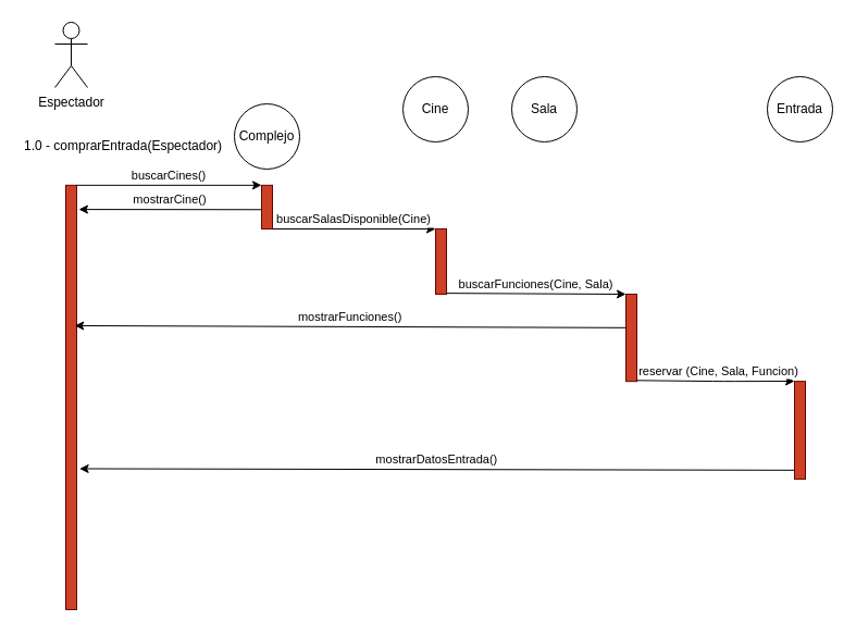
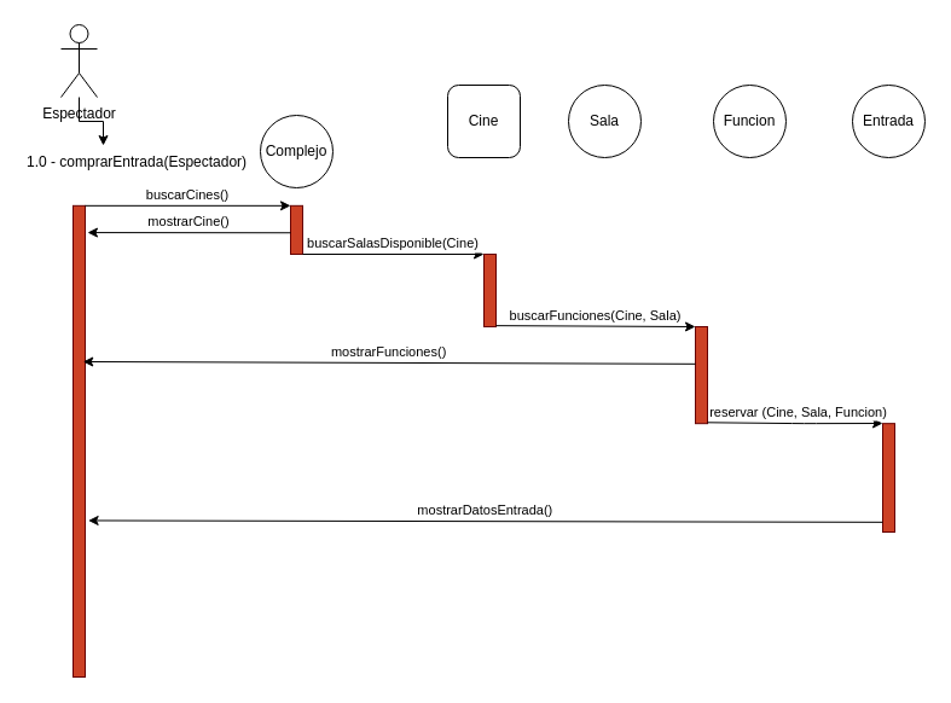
  <mxCell id="0" />
  <mxCell id="1" parent="0" />
  <mxCell id="2" value="Espectador&lt;div&gt;&lt;br&gt;&lt;/div&gt;" style="shape=umlActor;verticalLabelPosition=bottom;verticalAlign=top;html=1;outlineConnect=0;" parent="1" vertex="1"><mxGeometry x="50" y="20" width="30" height="60" as="geometry" /></mxCell>
+ <mxCell id="3" value="" style="edgeStyle=orthogonalEdgeStyle;rounded=0;orthogonalLoop=1;jettySize=auto;html=1;" parent="1" source="2" target="6" edge="1"><mxGeometry relative="1" as="geometry" /></mxCell>
  <mxCell id="4" value="Sala" style="ellipse;whiteSpace=wrap;html=1;aspect=fixed;" parent="1" vertex="1"><mxGeometry x="470" y="70" width="60" height="60" as="geometry" /></mxCell>
  <mxCell id="5" value="" style="fillColor=#CC4125;strokeColor=#660000" parent="1" vertex="1"><mxGeometry x="240" y="169.83" width="10" height="40.17" as="geometry" /></mxCell>
  <mxCell id="6" value="1.0 - comprarEntrada(Espectador)" style="text;align=left" parent="1" vertex="1"><mxGeometry x="20" y="120" width="130" height="26" as="geometry" /></mxCell>
  <mxCell id="7" value="" style="fillColor=#CC4125;strokeColor=#660000" parent="1" vertex="1"><mxGeometry x="60" y="169.83" width="10" height="390.17" as="geometry" /></mxCell>
  <mxCell id="8" value="" style="fillColor=#CC4125;strokeColor=#660000" parent="1" vertex="1"><mxGeometry x="400" y="210" width="10" height="60" as="geometry" /></mxCell>
  <mxCell id="9" value="" style="fillColor=#CC4125;strokeColor=#660000" parent="1" vertex="1"><mxGeometry x="575" y="270" width="10" height="80.17" as="geometry" /></mxCell>
  <mxCell id="10" value="Entrada" style="ellipse;whiteSpace=wrap;html=1;aspect=fixed;" parent="1" vertex="1"><mxGeometry x="705" y="70" width="60" height="60" as="geometry" /></mxCell>
+ <mxCell id="11" value="Funcion" style="ellipse;whiteSpace=wrap;html=1;aspect=fixed;" parent="1" vertex="1"><mxGeometry x="590" y="70" width="60" height="60" as="geometry" /></mxCell>
  <mxCell id="12" value="mostrarCine()" style="edgeStyle=none;verticalLabelPosition=top;verticalAlign=bottom;entryX=1.196;entryY=0.057;entryDx=0;entryDy=0;entryPerimeter=0;exitX=0.179;exitY=0.558;exitDx=0;exitDy=0;exitPerimeter=0;" parent="1" target="7" edge="1"><mxGeometry width="100" height="100" as="geometry"><mxPoint x="240" y="192.245" as="sourcePoint" /><mxPoint x="68.21" y="192.73" as="targetPoint" /><Array as="points" /><mxPoint as="offset" /></mxGeometry></mxCell>
  <mxCell id="13" value="buscarSalasDisponible(Cine)" style="edgeStyle=none;verticalLabelPosition=top;verticalAlign=bottom;exitX=1;exitY=0;exitDx=0;exitDy=0;" parent="1" edge="1"><mxGeometry width="100" height="100" as="geometry"><mxPoint x="250" y="210" as="sourcePoint" /><mxPoint x="400" y="210" as="targetPoint" /><mxPoint as="offset" /></mxGeometry></mxCell>
  <mxCell id="14" value="buscarFunciones(Cine, Sala)" style="edgeStyle=none;verticalLabelPosition=top;verticalAlign=bottom;exitX=1;exitY=0;exitDx=0;exitDy=0;entryX=0;entryY=0;entryDx=0;entryDy=0;" parent="1" target="9" edge="1"><mxGeometry width="100" height="100" as="geometry"><mxPoint x="410" y="269.13" as="sourcePoint" /><mxPoint x="560" y="269.13" as="targetPoint" /><mxPoint as="offset" /></mxGeometry></mxCell>
  <mxCell id="15" value="mostrarFunciones()" style="edgeStyle=none;verticalLabelPosition=top;verticalAlign=bottom;entryX=0.826;entryY=0.331;entryDx=0;entryDy=0;entryPerimeter=0;exitX=0;exitY=0.5;exitDx=0;exitDy=0;" parent="1" target="7" edge="1"><mxGeometry width="100" height="100" as="geometry"><mxPoint x="575" y="300.83" as="sourcePoint" /><mxPoint x="248" y="299.83" as="targetPoint" /><Array as="points" /><mxPoint as="offset" /></mxGeometry></mxCell>
  <mxCell id="16" value="" style="fillColor=#CC4125;strokeColor=#660000" parent="1" vertex="1"><mxGeometry x="730" y="350.17" width="10" height="89.83" as="geometry" /></mxCell>
  <mxCell id="17" value="mostrarDatosEntrada()" style="edgeStyle=none;verticalLabelPosition=top;verticalAlign=bottom;entryX=1.261;entryY=0.668;entryDx=0;entryDy=0;entryPerimeter=0;exitX=0;exitY=0.5;exitDx=0;exitDy=0;" parent="1" target="7" edge="1"><mxGeometry width="100" height="100" as="geometry"><mxPoint x="730" y="431.83" as="sourcePoint" /><mxPoint x="223" y="430" as="targetPoint" /><Array as="points" /><mxPoint as="offset" /></mxGeometry></mxCell>
  <mxCell id="18" value="reservar (Cine, Sala, Funcion)" style="edgeStyle=none;verticalLabelPosition=top;verticalAlign=bottom;exitX=1;exitY=0;exitDx=0;exitDy=0;" parent="1" edge="1"><mxGeometry width="100" height="100" as="geometry"><mxPoint x="585" y="349.3" as="sourcePoint" /><mxPoint x="730" y="350" as="targetPoint" /><mxPoint x="3" as="offset" /><Array as="points"><mxPoint x="665" y="350.17" /></Array></mxGeometry></mxCell>
  <mxCell id="19" value="buscarCines()" style="edgeStyle=none;verticalLabelPosition=top;verticalAlign=bottom;entryX=0;entryY=0;entryDx=0;entryDy=0;exitX=1;exitY=0;exitDx=0;exitDy=0;" parent="1" source="7" target="5" edge="1"><mxGeometry x="220" y="92" width="100" height="100" as="geometry"><mxPoint x="120" y="254.39" as="sourcePoint" /><mxPoint x="300" y="254.39" as="targetPoint" /></mxGeometry></mxCell>
  <mxCell id="20" value="Complejo" style="ellipse;whiteSpace=wrap;html=1;aspect=fixed;" parent="1" vertex="1"><mxGeometry x="215" y="95" width="60" height="60" as="geometry" /></mxCell>
- <mxCell id="21" value="Cine" style="ellipse;whiteSpace=wrap;html=1;aspect=fixed;" parent="1" vertex="1"><mxGeometry x="370" y="70" width="60" height="60" as="geometry" /></mxCell>
+ <mxCell id="21" value="Cine" style="whiteSpace=wrap;html=1;aspect=fixed;rounded=1;" parent="1" vertex="1"><mxGeometry x="370" y="70" width="60" height="60" as="geometry" /></mxCell>
